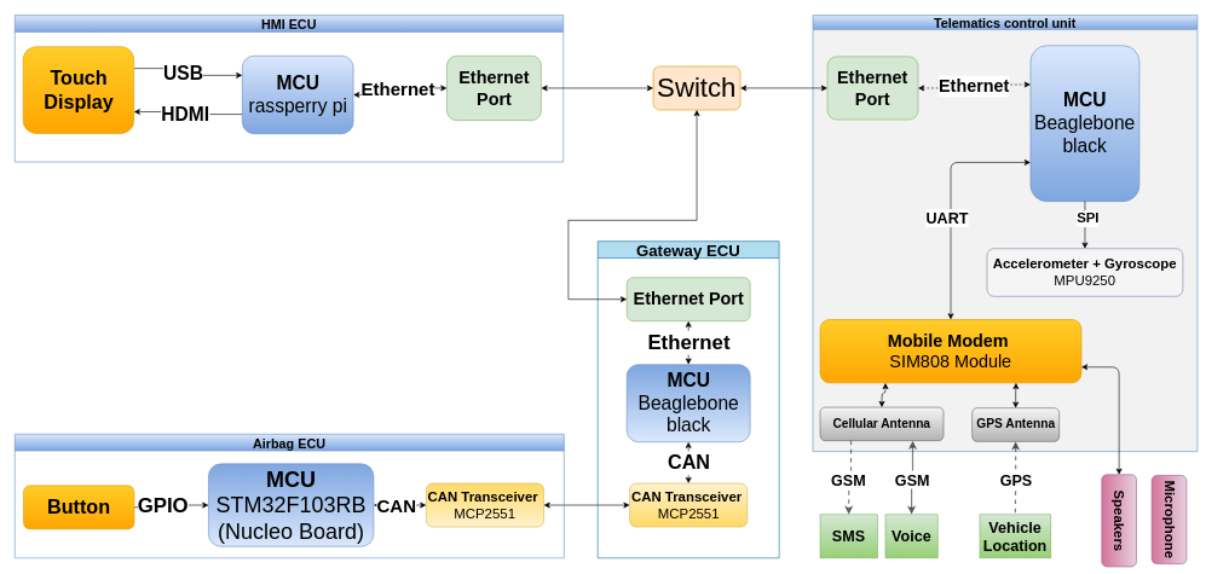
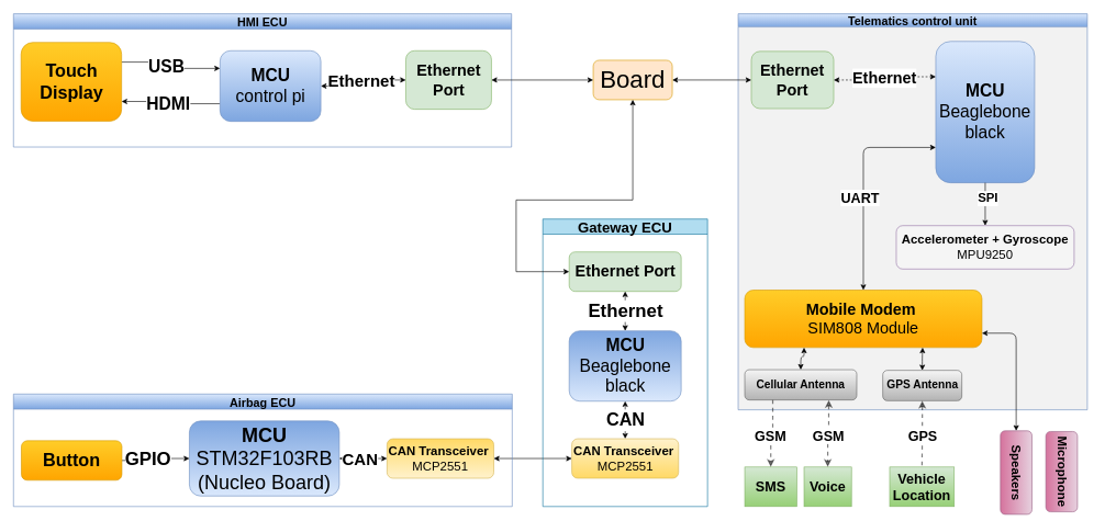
  <mxCell id="0" />
  <mxCell id="1" parent="0" />
  <mxCell id="2" value="Telematics control unit" style="swimlane;startSize=20;shadow=0;swimlaneFillColor=#F2F2F2;fontStyle=1;fontSize=18;movable=1;gradientColor=#7ea6e0;fillColor=#dae8fc;strokeColor=#6c8ebf;" vertex="1" parent="1"><mxGeometry x="1120" y="20" width="530" height="602" as="geometry"><mxRectangle x="70" y="160" width="70" height="23" as="alternateBounds" /></mxGeometry></mxCell>
  <mxCell id="3" value="&lt;font style=&quot;font-size: 26px&quot;&gt;&lt;span style=&quot;font-size: 26px&quot;&gt;MCU&lt;br style=&quot;font-size: 26px&quot;&gt;&lt;span style=&quot;font-weight: 400&quot;&gt;Beaglebone black&lt;/span&gt;&lt;br style=&quot;font-size: 26px&quot;&gt;&lt;/span&gt;&lt;/font&gt;" style="rounded=1;whiteSpace=wrap;html=1;fillColor=#dae8fc;strokeColor=#6c8ebf;fontStyle=1;fontSize=26;gradientColor=#7ea6e0;" vertex="1" parent="2"><mxGeometry x="300" y="42" width="150" height="214.84" as="geometry" /></mxCell>
  <mxCell id="4" value="&lt;font style=&quot;font-size: 24px;&quot;&gt;Mobile Modem&lt;/font&gt;&amp;nbsp;&lt;br style=&quot;font-size: 24px;&quot;&gt;&lt;span style=&quot;font-weight: normal; font-size: 24px;&quot;&gt;SIM808 Module&lt;/span&gt;" style="rounded=1;whiteSpace=wrap;html=1;fillColor=#ffcd28;strokeColor=#d79b00;fontSize=24;fontStyle=1;gradientColor=#ffa500;" vertex="1" parent="2"><mxGeometry x="10" y="420" width="360" height="87.33" as="geometry" /></mxCell>
  <mxCell id="5" style="edgeStyle=orthogonalEdgeStyle;rounded=1;orthogonalLoop=1;jettySize=auto;html=1;entryX=0.75;entryY=1;entryDx=0;entryDy=0;startArrow=classic;startFill=1;fontSize=27;" edge="1" parent="2" source="6" target="4"><mxGeometry relative="1" as="geometry" /></mxCell>
  <mxCell id="6" value="GPS Antenna" style="rounded=1;whiteSpace=wrap;html=1;fillColor=#f5f5f5;strokeColor=#666666;fontSize=17;fontStyle=1;gradientColor=#b3b3b3;" vertex="1" parent="2"><mxGeometry x="219.5" y="542.0" width="120" height="46.16" as="geometry" /></mxCell>
  <mxCell id="7" style="edgeStyle=orthogonalEdgeStyle;rounded=1;orthogonalLoop=1;jettySize=auto;html=1;endArrow=none;endFill=0;strokeWidth=1;fontSize=19;startArrow=classic;startFill=1;exitX=0.5;exitY=0;exitDx=0;exitDy=0;fontStyle=1" edge="1" parent="2" source="9" target="3"><mxGeometry relative="1" as="geometry" /></mxCell>
  <mxCell id="8" value="SPI" style="edgeLabel;html=1;align=center;verticalAlign=middle;resizable=0;points=[];fontSize=19;fontStyle=1" vertex="1" connectable="0" parent="7"><mxGeometry x="0.221" relative="1" as="geometry"><mxPoint x="3.33" y="-2" as="offset" /></mxGeometry></mxCell>
  <mxCell id="9" value="Accelerometer + Gyroscope&lt;br style=&quot;font-size: 19px&quot;&gt;&lt;span style=&quot;font-size: 19px ; font-weight: normal&quot;&gt;MPU9250&lt;/span&gt;" style="rounded=1;whiteSpace=wrap;html=1;fillColor=#f5f5f5;strokeColor=#9673a6;fontStyle=1;fontSize=19;" vertex="1" parent="2"><mxGeometry x="240" y="322" width="270" height="66" as="geometry" /></mxCell>
  <mxCell id="10" value="Ethernet Port" style="rounded=1;whiteSpace=wrap;html=1;fontSize=24;fillColor=#d5e8d4;strokeColor=#82b366;fontStyle=1" vertex="1" parent="2"><mxGeometry x="20" y="57.13" width="125" height="86.99" as="geometry" /></mxCell>
  <mxCell id="11" style="edgeStyle=orthogonalEdgeStyle;rounded=0;orthogonalLoop=1;jettySize=auto;html=1;fontSize=19;startArrow=classic;startFill=1;dashed=1;fontStyle=1;entryX=0;entryY=0.25;entryDx=0;entryDy=0;" edge="1" parent="2" source="10" target="3"><mxGeometry relative="1" as="geometry"><mxPoint x="36.5" y="111.505" as="targetPoint" /></mxGeometry></mxCell>
  <mxCell id="12" value="Ethernet" style="edgeLabel;html=1;align=center;verticalAlign=middle;resizable=0;points=[];fontSize=24;fontStyle=1" vertex="1" connectable="0" parent="11"><mxGeometry x="0.038" y="-2" relative="1" as="geometry"><mxPoint x="-1.5" y="0.1" as="offset" /></mxGeometry></mxCell>
  <mxCell id="13" style="edgeStyle=orthogonalEdgeStyle;rounded=1;orthogonalLoop=1;jettySize=auto;html=1;startArrow=classic;startFill=1;fontStyle=1;entryX=0;entryY=0.75;entryDx=0;entryDy=0;exitX=0.5;exitY=0;exitDx=0;exitDy=0;" edge="1" parent="2" source="4" target="3"><mxGeometry relative="1" as="geometry"><mxPoint x="627" y="219.81" as="targetPoint" /><mxPoint x="903" y="301.057" as="sourcePoint" /></mxGeometry></mxCell>
  <mxCell id="14" value="&lt;font style=&quot;font-size: 21px&quot;&gt;UART&lt;/font&gt;" style="edgeLabel;html=1;align=center;verticalAlign=middle;resizable=0;points=[];fontSize=17;fontStyle=1" vertex="1" connectable="0" parent="13"><mxGeometry x="-0.145" relative="1" as="geometry"><mxPoint x="-5.24" y="-0.04" as="offset" /></mxGeometry></mxCell>
  <mxCell id="15" style="edgeStyle=orthogonalEdgeStyle;rounded=1;orthogonalLoop=1;jettySize=auto;html=1;entryX=0.25;entryY=1;entryDx=0;entryDy=0;startArrow=classic;startFill=1;fontSize=27;" edge="1" parent="2" source="16" target="4"><mxGeometry relative="1" as="geometry" /></mxCell>
  <mxCell id="16" value="Cellular Antenna" style="rounded=1;whiteSpace=wrap;html=1;fillColor=#f5f5f5;strokeColor=#666666;fontSize=17;fontStyle=1;gradientColor=#b3b3b3;" vertex="1" parent="2"><mxGeometry x="10" y="541" width="170" height="45.99" as="geometry" /></mxCell>
  <mxCell id="17" value="Speakers" style="rounded=1;whiteSpace=wrap;html=1;fillColor=#e6d0de;strokeColor=#996185;fontSize=19;fontStyle=1;gradientColor=#d5739d;rotation=90;" vertex="1" parent="1"><mxGeometry x="1478.5" y="693.5" width="127" height="47.83" as="geometry" /></mxCell>
  <mxCell id="18" value="Microphone" style="rounded=1;whiteSpace=wrap;html=1;fillColor=#e6d0de;strokeColor=#996185;fontSize=19;fontStyle=1;gradientColor=#d5739d;rotation=90;" vertex="1" parent="1"><mxGeometry x="1550" y="692" width="122" height="48" as="geometry" /></mxCell>
  <mxCell id="19" value="SMS" style="rounded=0;whiteSpace=wrap;html=1;fontSize=21;align=center;fontStyle=1;fillColor=#d5e8d4;strokeColor=#82b366;gradientColor=#97d077;" vertex="1" parent="1"><mxGeometry x="1130" y="709" width="79" height="60" as="geometry" /></mxCell>
  <mxCell id="20" value="Voice" style="rounded=0;whiteSpace=wrap;html=1;fontSize=21;align=center;fontStyle=1;fillColor=#d5e8d4;strokeColor=#82b366;gradientColor=#97d077;" vertex="1" parent="1"><mxGeometry x="1220" y="709" width="72" height="60" as="geometry" /></mxCell>
  <mxCell id="21" value="Vehicle Location" style="rounded=0;whiteSpace=wrap;html=1;fontSize=21;align=center;fontStyle=1;fillColor=#d5e8d4;strokeColor=#82b366;gradientColor=#97d077;" vertex="1" parent="1"><mxGeometry x="1350" y="709" width="98" height="60" as="geometry" /></mxCell>
  <mxCell id="22" style="edgeStyle=orthogonalEdgeStyle;rounded=0;orthogonalLoop=1;jettySize=auto;html=1;exitX=0.25;exitY=1;exitDx=0;exitDy=0;startArrow=none;startFill=0;endArrow=classic;endFill=1;strokeWidth=2;fontSize=17;entryX=0.5;entryY=0;entryDx=0;entryDy=0;dashed=1;opacity=50;fontStyle=1" edge="1" parent="1" source="16" target="19"><mxGeometry relative="1" as="geometry"><mxPoint x="2062.47" y="516" as="targetPoint" /><mxPoint x="1905.47" y="394.585" as="sourcePoint" /></mxGeometry></mxCell>
  <mxCell id="23" value="&lt;font style=&quot;font-size: 21px&quot;&gt;GSM&lt;/font&gt;" style="edgeLabel;html=1;align=center;verticalAlign=middle;resizable=0;points=[];fontSize=17;fontStyle=1" vertex="1" connectable="0" parent="22"><mxGeometry x="0.234" relative="1" as="geometry"><mxPoint x="-1.5" y="-7.99" as="offset" /></mxGeometry></mxCell>
- <mxCell id="24" style="edgeStyle=orthogonalEdgeStyle;rounded=0;orthogonalLoop=1;jettySize=auto;html=1;exitX=0.75;exitY=1;exitDx=0;exitDy=0;strokeWidth=2;startArrow=classic;startFill=1;dashed=0;opacity=50;fontStyle=1;" edge="1" parent="1" source="16" target="20"><mxGeometry relative="1" as="geometry"><mxPoint x="1905.47" y="365.877" as="sourcePoint" /></mxGeometry></mxCell>
+ <mxCell id="24" style="edgeStyle=orthogonalEdgeStyle;rounded=0;orthogonalLoop=1;jettySize=auto;html=1;exitX=0.75;exitY=1;exitDx=0;exitDy=0;strokeWidth=2;startArrow=classic;startFill=1;dashed=1;opacity=50;fontStyle=1" edge="1" parent="1" source="16" target="20"><mxGeometry relative="1" as="geometry"><mxPoint x="1905.47" y="365.877" as="sourcePoint" /></mxGeometry></mxCell>
  <mxCell id="25" value="&lt;font style=&quot;font-size: 21px&quot;&gt;GSM&lt;/font&gt;" style="edgeLabel;html=1;align=center;verticalAlign=middle;resizable=0;points=[];fontSize=17;fontStyle=1" vertex="1" connectable="0" parent="24"><mxGeometry x="0.386" relative="1" as="geometry"><mxPoint y="-16.99" as="offset" /></mxGeometry></mxCell>
  <mxCell id="26" style="edgeStyle=orthogonalEdgeStyle;rounded=0;orthogonalLoop=1;jettySize=auto;html=1;startArrow=classic;startFill=1;endArrow=none;endFill=0;strokeWidth=2;fontSize=32;entryX=0.5;entryY=0;entryDx=0;entryDy=0;exitX=0.5;exitY=1;exitDx=0;exitDy=0;dashed=1;opacity=50;fontStyle=1" edge="1" parent="1" source="6" target="21"><mxGeometry relative="1" as="geometry"><mxPoint x="2135.803" y="516.667" as="targetPoint" /><mxPoint x="1905.47" y="303.37" as="sourcePoint" /><Array as="points" /></mxGeometry></mxCell>
  <mxCell id="27" value="&lt;font style=&quot;font-size: 21px&quot;&gt;GPS&lt;/font&gt;" style="edgeLabel;html=1;align=center;verticalAlign=middle;resizable=0;points=[];fontSize=17;fontStyle=1" vertex="1" connectable="0" parent="26"><mxGeometry x="0.524" y="5" relative="1" as="geometry"><mxPoint x="-5" y="-24.49" as="offset" /></mxGeometry></mxCell>
  <mxCell id="28" style="edgeStyle=orthogonalEdgeStyle;rounded=0;orthogonalLoop=1;jettySize=auto;html=1;fontSize=37;startArrow=classic;startFill=1;" edge="1" parent="1" source="50" target="44"><mxGeometry relative="1" as="geometry"><mxPoint x="767" y="703" as="sourcePoint" /></mxGeometry></mxCell>
  <mxCell id="29" value="HMI ECU" style="swimlane;fontSize=18;gradientColor=#7ea6e0;fillColor=#dae8fc;strokeColor=#6c8ebf;" vertex="1" parent="1"><mxGeometry x="20" y="20" width="756" height="202.49" as="geometry" /></mxCell>
  <mxCell id="30" value="Ethernet Port" style="rounded=1;whiteSpace=wrap;html=1;fontSize=24;fillColor=#d5e8d4;strokeColor=#82b366;fontStyle=1" vertex="1" parent="29"><mxGeometry x="595.5" y="56.13" width="130" height="88.99" as="geometry" /></mxCell>
  <mxCell id="31" style="edgeStyle=orthogonalEdgeStyle;rounded=0;orthogonalLoop=1;jettySize=auto;html=1;fontSize=25;startArrow=classic;startFill=1;fontStyle=1;exitX=1;exitY=0.5;exitDx=0;exitDy=0;" edge="1" parent="29" source="35" target="30"><mxGeometry relative="1" as="geometry"><mxPoint x="433" y="58.21" as="sourcePoint" /><mxPoint x="1008" y="-207.305" as="targetPoint" /></mxGeometry></mxCell>
  <mxCell id="32" value="Ethernet" style="edgeLabel;html=1;align=center;verticalAlign=middle;resizable=0;points=[];fontSize=25;fontStyle=1" vertex="1" connectable="0" parent="31"><mxGeometry x="0.038" y="-2" relative="1" as="geometry"><mxPoint x="-5.29" y="-2" as="offset" /></mxGeometry></mxCell>
  <mxCell id="33" style="edgeStyle=orthogonalEdgeStyle;rounded=1;orthogonalLoop=1;jettySize=auto;html=1;exitX=0;exitY=0.75;exitDx=0;exitDy=0;entryX=1;entryY=0.75;entryDx=0;entryDy=0;startArrow=none;startFill=0;endArrow=classic;endFill=1;fontSize=21;" edge="1" parent="29" source="35" target="38"><mxGeometry relative="1" as="geometry" /></mxCell>
  <mxCell id="34" value="HDMI" style="edgeLabel;html=1;align=center;verticalAlign=middle;resizable=0;points=[];fontSize=26;fontStyle=1" vertex="1" connectable="0" parent="33"><mxGeometry x="-0.092" relative="1" as="geometry"><mxPoint x="-10" y="1" as="offset" /></mxGeometry></mxCell>
- <mxCell id="35" value="&lt;font style=&quot;font-size: 26px&quot;&gt;&lt;span style=&quot;font-size: 26px&quot;&gt;MCU&lt;br style=&quot;font-size: 26px&quot;&gt;&lt;span style=&quot;font-weight: normal ; font-size: 26px&quot;&gt;rassperry pi&lt;/span&gt;&lt;br style=&quot;font-size: 26px&quot;&gt;&lt;/span&gt;&lt;/font&gt;" style="rounded=1;whiteSpace=wrap;html=1;fillColor=#dae8fc;strokeColor=#6c8ebf;fontStyle=1;fontSize=26;gradientColor=#7ea6e0;" vertex="1" parent="29"><mxGeometry x="313.5" y="56.13" width="153" height="107.42" as="geometry" /></mxCell>
+ <mxCell id="35" value="&lt;font style=&quot;font-size: 26px&quot;&gt;&lt;span style=&quot;font-size: 26px&quot;&gt;MCU&lt;br style=&quot;font-size: 26px&quot;&gt;&lt;span style=&quot;font-weight: normal ; font-size: 26px&quot;&gt;control pi&lt;/span&gt;&lt;br style=&quot;font-size: 26px&quot;&gt;&lt;/span&gt;&lt;/font&gt;" style="rounded=1;whiteSpace=wrap;html=1;fillColor=#dae8fc;strokeColor=#6c8ebf;fontStyle=1;fontSize=26;gradientColor=#7ea6e0;" vertex="1" parent="29"><mxGeometry x="313.5" y="56.13" width="153" height="107.42" as="geometry" /></mxCell>
  <mxCell id="36" style="edgeStyle=orthogonalEdgeStyle;rounded=1;orthogonalLoop=1;jettySize=auto;html=1;startArrow=none;startFill=0;endArrow=classic;endFill=1;fontSize=21;exitX=1;exitY=0.25;exitDx=0;exitDy=0;entryX=0;entryY=0.25;entryDx=0;entryDy=0;" edge="1" parent="29" source="38" target="35"><mxGeometry relative="1" as="geometry" /></mxCell>
  <mxCell id="37" value="USB" style="edgeLabel;html=1;align=center;verticalAlign=middle;resizable=0;points=[];fontSize=26;fontStyle=1" vertex="1" connectable="0" parent="36"><mxGeometry x="0.254" y="2" relative="1" as="geometry"><mxPoint x="-23.07" as="offset" /></mxGeometry></mxCell>
  <mxCell id="38" value="Touch Display" style="rounded=1;whiteSpace=wrap;html=1;fontSize=27;fillColor=#ffcd28;strokeColor=#d79b00;gradientColor=#ffa500;fontStyle=1" vertex="1" parent="29"><mxGeometry x="11.5" y="43.49" width="152.5" height="119.71" as="geometry" /></mxCell>
  <mxCell id="39" value="Gateway ECU" style="swimlane;fontSize=22;fillColor=#b1ddf0;strokeColor=#10739e;rotation=0;" vertex="1" parent="1"><mxGeometry x="823.5" y="332" width="250" height="437" as="geometry" /></mxCell>
  <mxCell id="40" value="CAN" style="edgeStyle=orthogonalEdgeStyle;rounded=0;orthogonalLoop=1;jettySize=auto;html=1;fontSize=27;fontStyle=1;startArrow=classic;startFill=1;" edge="1" parent="39" source="41" target="44"><mxGeometry relative="1" as="geometry" /></mxCell>
  <mxCell id="41" value="&lt;font style=&quot;font-size: 26px&quot;&gt;&lt;span style=&quot;font-size: 26px&quot;&gt;MCU&lt;br style=&quot;font-size: 26px&quot;&gt;&lt;span style=&quot;font-weight: 400&quot;&gt;Beaglebone black&lt;/span&gt;&lt;br style=&quot;font-size: 26px&quot;&gt;&lt;/span&gt;&lt;/font&gt;" style="rounded=1;whiteSpace=wrap;html=1;fillColor=#dae8fc;strokeColor=#6c8ebf;fontStyle=1;fontSize=26;gradientColor=#7ea6e0;rotation=0;direction=west;" vertex="1" parent="39"><mxGeometry x="40" y="170.0" width="170" height="106.84" as="geometry" /></mxCell>
  <mxCell id="42" value="&lt;font style=&quot;font-size: 28px;&quot;&gt;Ethernet&lt;/font&gt;" style="edgeStyle=orthogonalEdgeStyle;rounded=0;orthogonalLoop=1;jettySize=auto;html=1;fontSize=28;fontStyle=1;startArrow=classic;startFill=1;" edge="1" parent="39" source="43" target="41"><mxGeometry relative="1" as="geometry" /></mxCell>
  <mxCell id="43" value="Ethernet Port" style="rounded=1;whiteSpace=wrap;html=1;fontSize=24;fillColor=#d5e8d4;strokeColor=#82b366;fontStyle=1;rotation=0;direction=west;" vertex="1" parent="39"><mxGeometry x="40" y="50" width="170" height="60" as="geometry" /></mxCell>
  <mxCell id="44" value="CAN Transceiver&amp;nbsp;&lt;br style=&quot;font-size: 19px&quot;&gt;&lt;span style=&quot;font-size: 19px ; font-weight: normal&quot;&gt;&lt;font style=&quot;font-size: 19px&quot;&gt;MCP2551&lt;/font&gt;&lt;/span&gt;" style="rounded=1;whiteSpace=wrap;html=1;fontStyle=1;fontSize=19;fillColor=#fff2cc;strokeColor=#d6b656;gradientColor=#ffd966;direction=east;rotation=0;" vertex="1" parent="39"><mxGeometry x="44" y="334" width="162" height="60" as="geometry" /></mxCell>
  <mxCell id="45" value="Airbag ECU" style="swimlane;fontSize=18;gradientColor=#7ea6e0;fillColor=#dae8fc;strokeColor=#6c8ebf;" vertex="1" parent="1"><mxGeometry x="20" y="598" width="757" height="171" as="geometry" /></mxCell>
  <mxCell id="46" value="&lt;font style=&quot;font-size: 30px&quot;&gt;&lt;span style=&quot;font-size: 30px&quot;&gt;MCU&lt;/span&gt;&lt;br style=&quot;font-size: 30px&quot;&gt;&lt;span style=&quot;font-weight: normal ; font-size: 30px&quot;&gt;&lt;span style=&quot;font-size: 30px&quot;&gt;STM32F103RB&lt;br style=&quot;font-size: 30px&quot;&gt;&lt;/span&gt;&lt;span style=&quot;font-size: 30px&quot;&gt;(Nucleo Board)&lt;/span&gt;&lt;/span&gt;&lt;br style=&quot;font-size: 30px&quot;&gt;&lt;/font&gt;" style="rounded=1;whiteSpace=wrap;html=1;fillColor=#dae8fc;strokeColor=#6c8ebf;fontStyle=1;fontSize=30;gradientColor=#7ea6e0;direction=west;" vertex="1" parent="45"><mxGeometry x="267" y="41" width="227.5" height="114" as="geometry" /></mxCell>
  <mxCell id="47" style="edgeStyle=orthogonalEdgeStyle;rounded=1;orthogonalLoop=1;jettySize=auto;html=1;startArrow=none;startFill=0;endArrow=classic;endFill=1;fontSize=27;" edge="1" parent="45" source="49" target="46"><mxGeometry relative="1" as="geometry" /></mxCell>
  <mxCell id="48" value="GPIO" style="edgeLabel;html=1;align=center;verticalAlign=middle;resizable=0;points=[];fontSize=28;fontStyle=1" vertex="1" connectable="0" parent="47"><mxGeometry x="0.225" y="-1" relative="1" as="geometry"><mxPoint x="-23.02" y="-1.03" as="offset" /></mxGeometry></mxCell>
  <mxCell id="49" value="Button" style="rounded=1;whiteSpace=wrap;html=1;fontSize=27;fillColor=#ffcd28;strokeColor=#d79b00;gradientColor=#ffa500;fontStyle=1" vertex="1" parent="45"><mxGeometry x="12" y="71" width="152.5" height="60" as="geometry" /></mxCell>
  <mxCell id="50" value="CAN Transceiver&amp;nbsp;&lt;br style=&quot;font-size: 19px&quot;&gt;&lt;span style=&quot;font-size: 19px ; font-weight: normal&quot;&gt;&lt;font style=&quot;font-size: 19px&quot;&gt;MCP2551&lt;/font&gt;&lt;/span&gt;" style="rounded=1;whiteSpace=wrap;html=1;fontStyle=1;fontSize=19;fillColor=#fff2cc;strokeColor=#d6b656;gradientColor=#ffd966;direction=west;" vertex="1" parent="45"><mxGeometry x="567" y="68" width="162" height="60" as="geometry" /></mxCell>
  <mxCell id="51" style="edgeStyle=orthogonalEdgeStyle;rounded=0;orthogonalLoop=1;jettySize=auto;html=1;startArrow=classic;startFill=1;endArrow=classic;endFill=1;fontSize=25;fontStyle=1" edge="1" parent="45" source="50" target="46"><mxGeometry relative="1" as="geometry" /></mxCell>
  <mxCell id="52" value="CAN" style="edgeLabel;html=1;align=center;verticalAlign=middle;resizable=0;points=[];fontSize=25;fontStyle=1" vertex="1" connectable="0" parent="51"><mxGeometry x="-0.267" y="-1" relative="1" as="geometry"><mxPoint x="-14.14" y="1" as="offset" /></mxGeometry></mxCell>
  <mxCell id="53" style="edgeStyle=orthogonalEdgeStyle;rounded=0;orthogonalLoop=1;jettySize=auto;html=1;fontSize=37;startArrow=classic;startFill=1;" edge="1" parent="1" source="54" target="10"><mxGeometry relative="1" as="geometry" /></mxCell>
- <mxCell id="54" value="Switch" style="rounded=1;whiteSpace=wrap;html=1;fontSize=37;fillColor=#ffe6cc;strokeColor=#d79b00;" vertex="1" parent="1"><mxGeometry x="900" y="90.62" width="120" height="60" as="geometry" /></mxCell>
+ <mxCell id="54" value="Board" style="rounded=1;whiteSpace=wrap;html=1;fontSize=37;fillColor=#ffe6cc;strokeColor=#d79b00;" vertex="1" parent="1"><mxGeometry x="900" y="90.62" width="120" height="60" as="geometry" /></mxCell>
  <mxCell id="55" style="edgeStyle=orthogonalEdgeStyle;rounded=0;orthogonalLoop=1;jettySize=auto;html=1;fontSize=37;startArrow=classic;startFill=1;" edge="1" parent="1" source="30" target="54"><mxGeometry relative="1" as="geometry" /></mxCell>
  <mxCell id="56" style="edgeStyle=orthogonalEdgeStyle;rounded=0;orthogonalLoop=1;jettySize=auto;html=1;entryX=0.5;entryY=1;entryDx=0;entryDy=0;fontSize=37;startArrow=classic;startFill=1;" edge="1" parent="1" source="43" target="54"><mxGeometry relative="1" as="geometry"><Array as="points"><mxPoint x="783" y="412" /><mxPoint x="783" y="303" /><mxPoint x="960" y="303" /></Array></mxGeometry></mxCell>
  <mxCell id="57" style="edgeStyle=orthogonalEdgeStyle;rounded=1;orthogonalLoop=1;jettySize=auto;html=1;exitX=1;exitY=0.75;exitDx=0;exitDy=0;startArrow=classic;startFill=1;fontSize=27;" edge="1" parent="1" source="4" target="17"><mxGeometry relative="1" as="geometry" /></mxCell>
